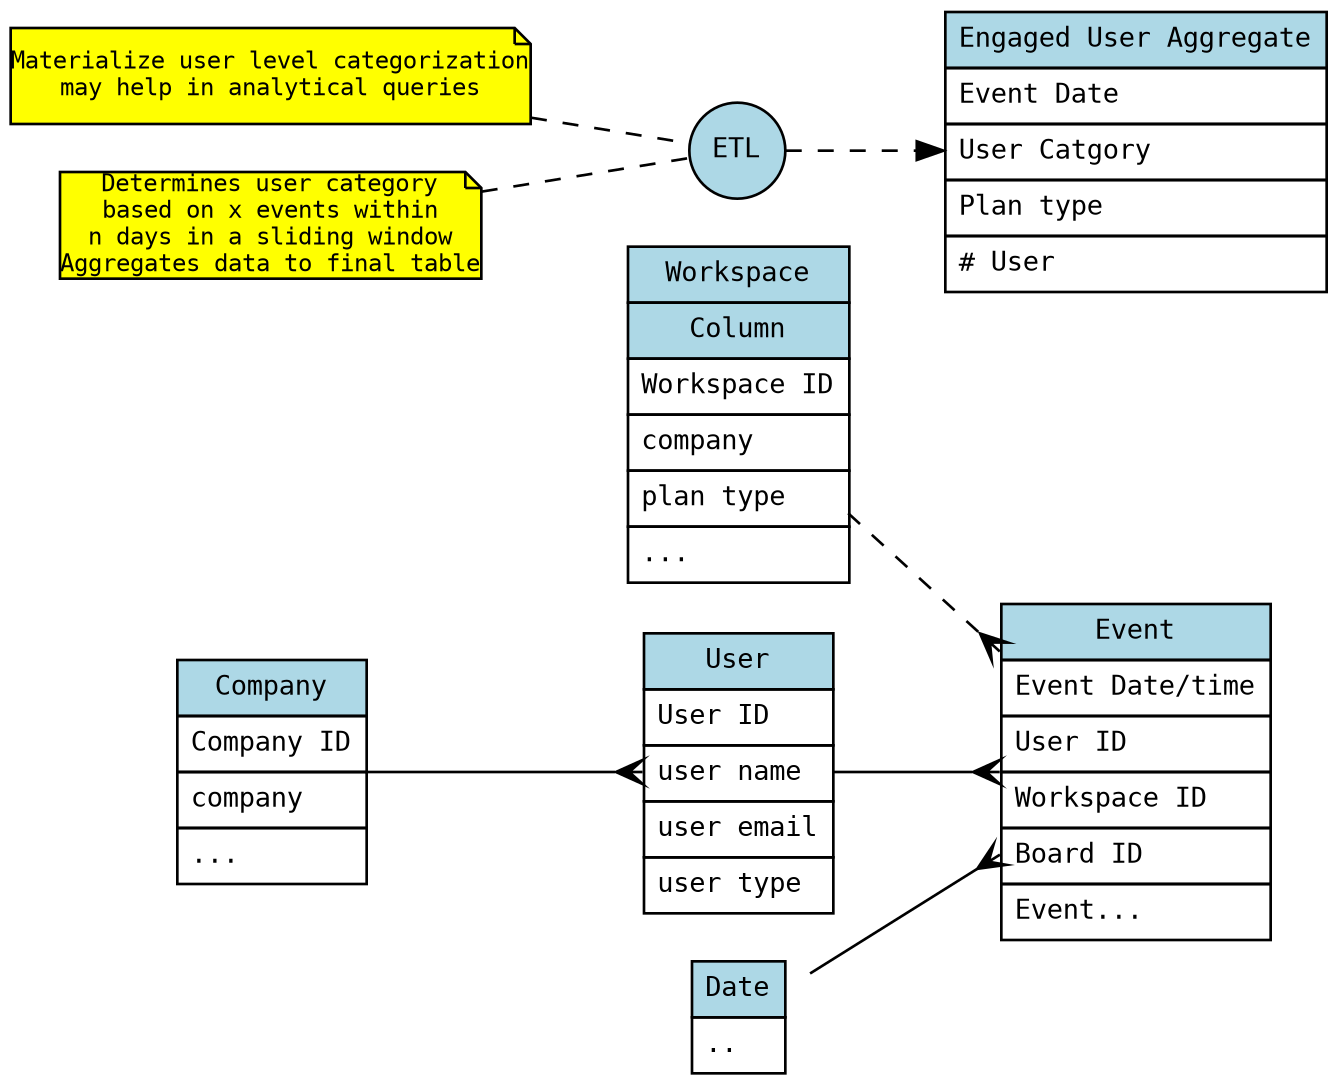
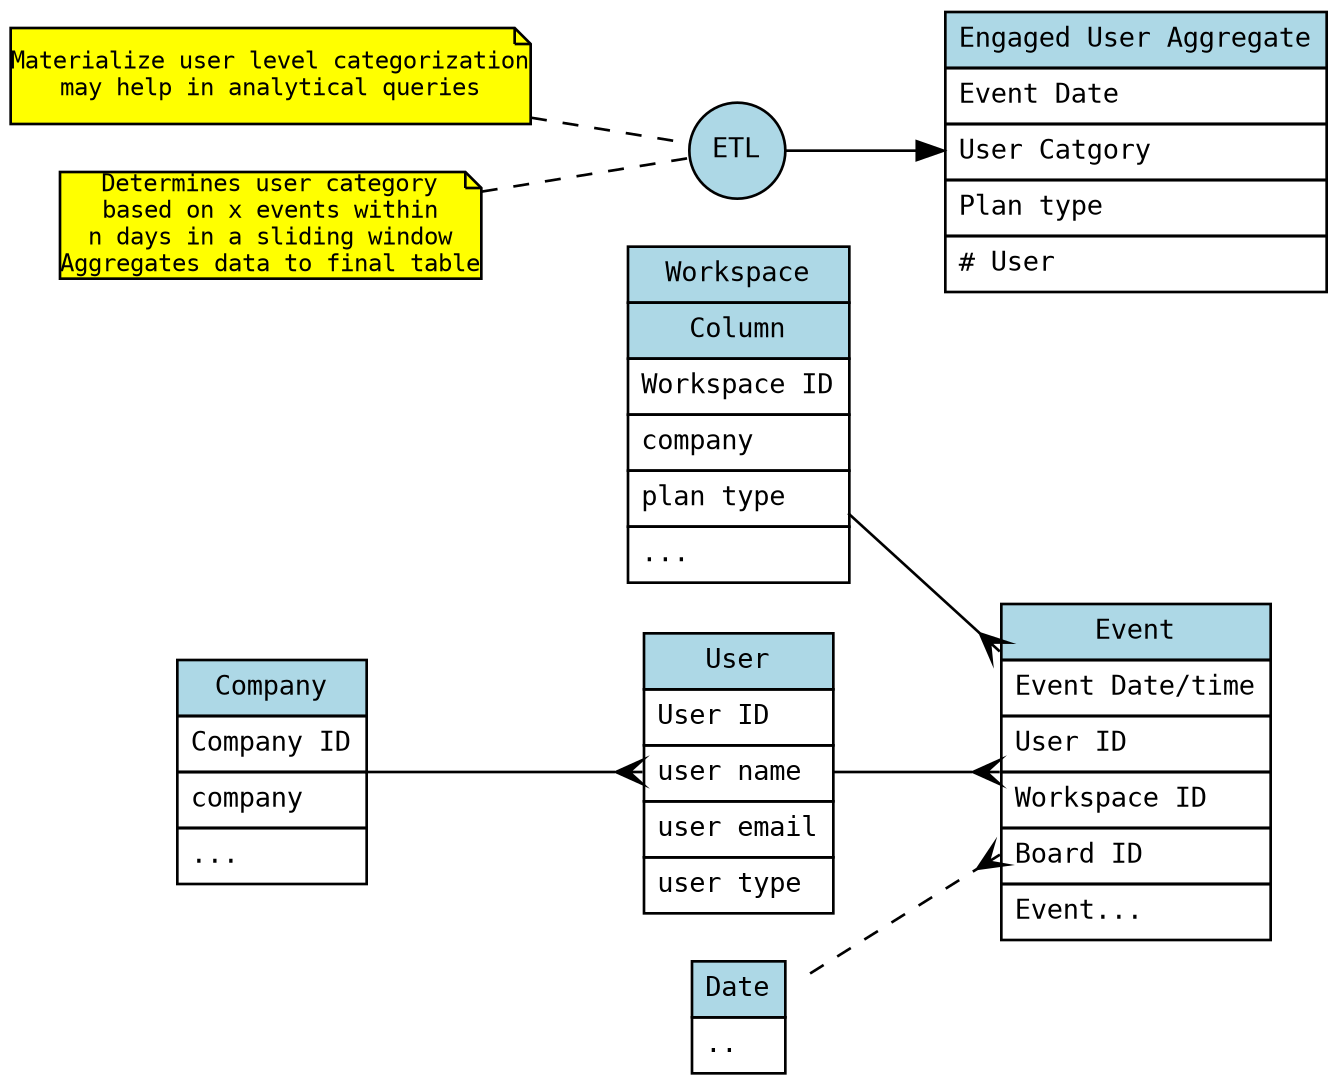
  digraph {
    fontname="DejaVu Sans Mono"
    rankdir=LR
    node [fontname="DejaVu Sans Mono" fontsize=10 margin=0 shape=none]
    edge [arrowhead=crow arrowtail=none dir=both fontname="DejaVu Sans Mono"]
    n1 [label=<         <table border="0" cellborder="1" cellspacing="0" cellpadding="4">             <tr><td bgcolor="lightblue">Event</td></tr>             <tr><td align="left">Event Date/time</td></tr>             <tr><td align="left">User ID</td></tr>             <tr><td align="left">Workspace ID</td></tr>             <tr><td align="left">Board ID</td></tr>             <tr><td align="left">Event...</td></tr>         </table>     >]
    ETL [fillcolor=lightblue shape=circle style=filled]
    n3 [label=<         <table border="0" cellborder="1" cellspacing="0" cellpadding="4">             <tr><td bgcolor="lightblue">Engaged User Aggregate</td></tr>             <tr><td align="left">Event Date</td></tr>             <tr><td align="left">User Catgory</td></tr>             <tr><td align="left">Plan type</td></tr>             <tr><td align="left"># User</td></tr>         </table>     >]
    n4 [label=<         <table border="0" cellborder="1" cellspacing="0" cellpadding="4">             <tr><td bgcolor="lightblue" colspan="1">Workspace</td></tr>             <tr><td bgcolor="lightblue">Column</td></tr>             <tr><td align="left">Workspace ID</td></tr>             <tr><td align="left">company</td></tr>             <tr><td align="left">plan type</td></tr>             <tr><td align="left">...</td></tr>         </table>     >]
    n5 [label=<         <table border="0" cellborder="1" cellspacing="0" cellpadding="4">              <tr><td bgcolor="lightblue">Company</td></tr>             <tr><td align="left">Company ID</td></tr>             <tr><td align="left">company</td></tr>             <tr><td align="left">...</td></tr>         </table>     >]
    n6 [label=<         <table border="0" cellborder="1" cellspacing="0" cellpadding="4">             <tr><td bgcolor="lightblue" colspan="1">User</td></tr>             <tr><td align="left">User ID</td></tr>             <tr><td align="left">user name</td></tr>             <tr><td align="left">user email</td></tr>             <tr><td align="left">user type</td></tr>         </table>     >]
    n7 [label=<         <table border="0" cellborder="1" cellspacing="0" cellpadding="4">              <tr><td bgcolor="lightblue">Date</td></tr>             <tr><td align="left">..</td></tr>         </table>     >]
    n8 [fillcolor=yellow fontsize=9 label="Materialize user level categorization\nmay help in analytical queries" shape=note style=filled]
    n9 [fillcolor=yellow fontsize=9 label="Determines user category\n based on x events within \nn days in a sliding window\nAggregates data to final table" shape=note style=filled]
-   ETL -> n3 [arrowhead=normal style=dashed]
-   n4 -> n1 [style=dashed]
+   ETL -> n3 [arrowhead=normal]
+   n4 -> n1
    n5 -> n6
    n6 -> n1
-   n7 -> n1
+   n7 -> n1 [style=dashed]
    n8 -> ETL [arrowhead=none style=dashed]
    n9 -> ETL [arrowhead=none style=dashed]
  }
